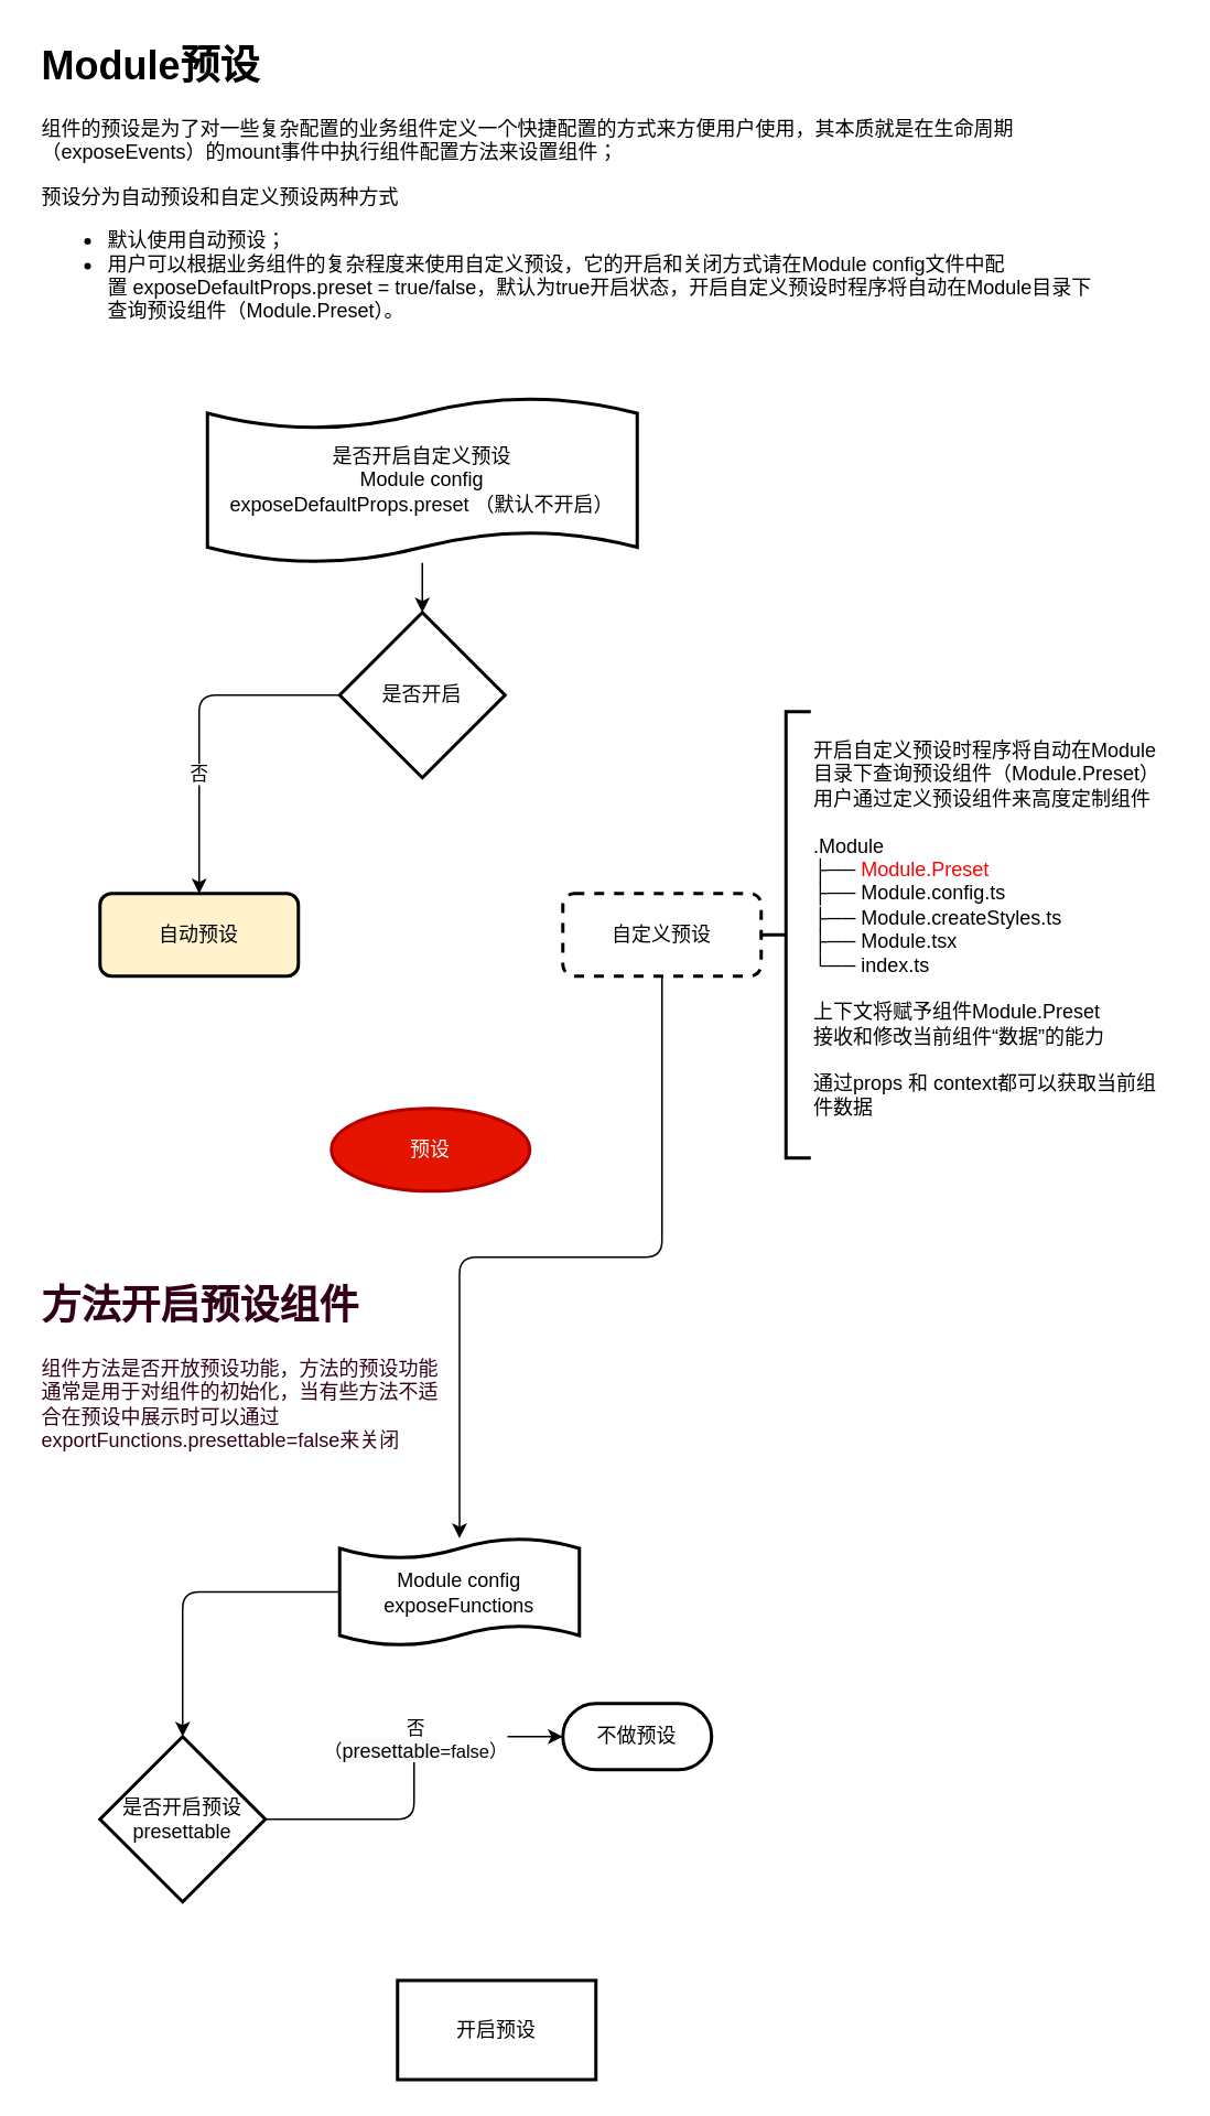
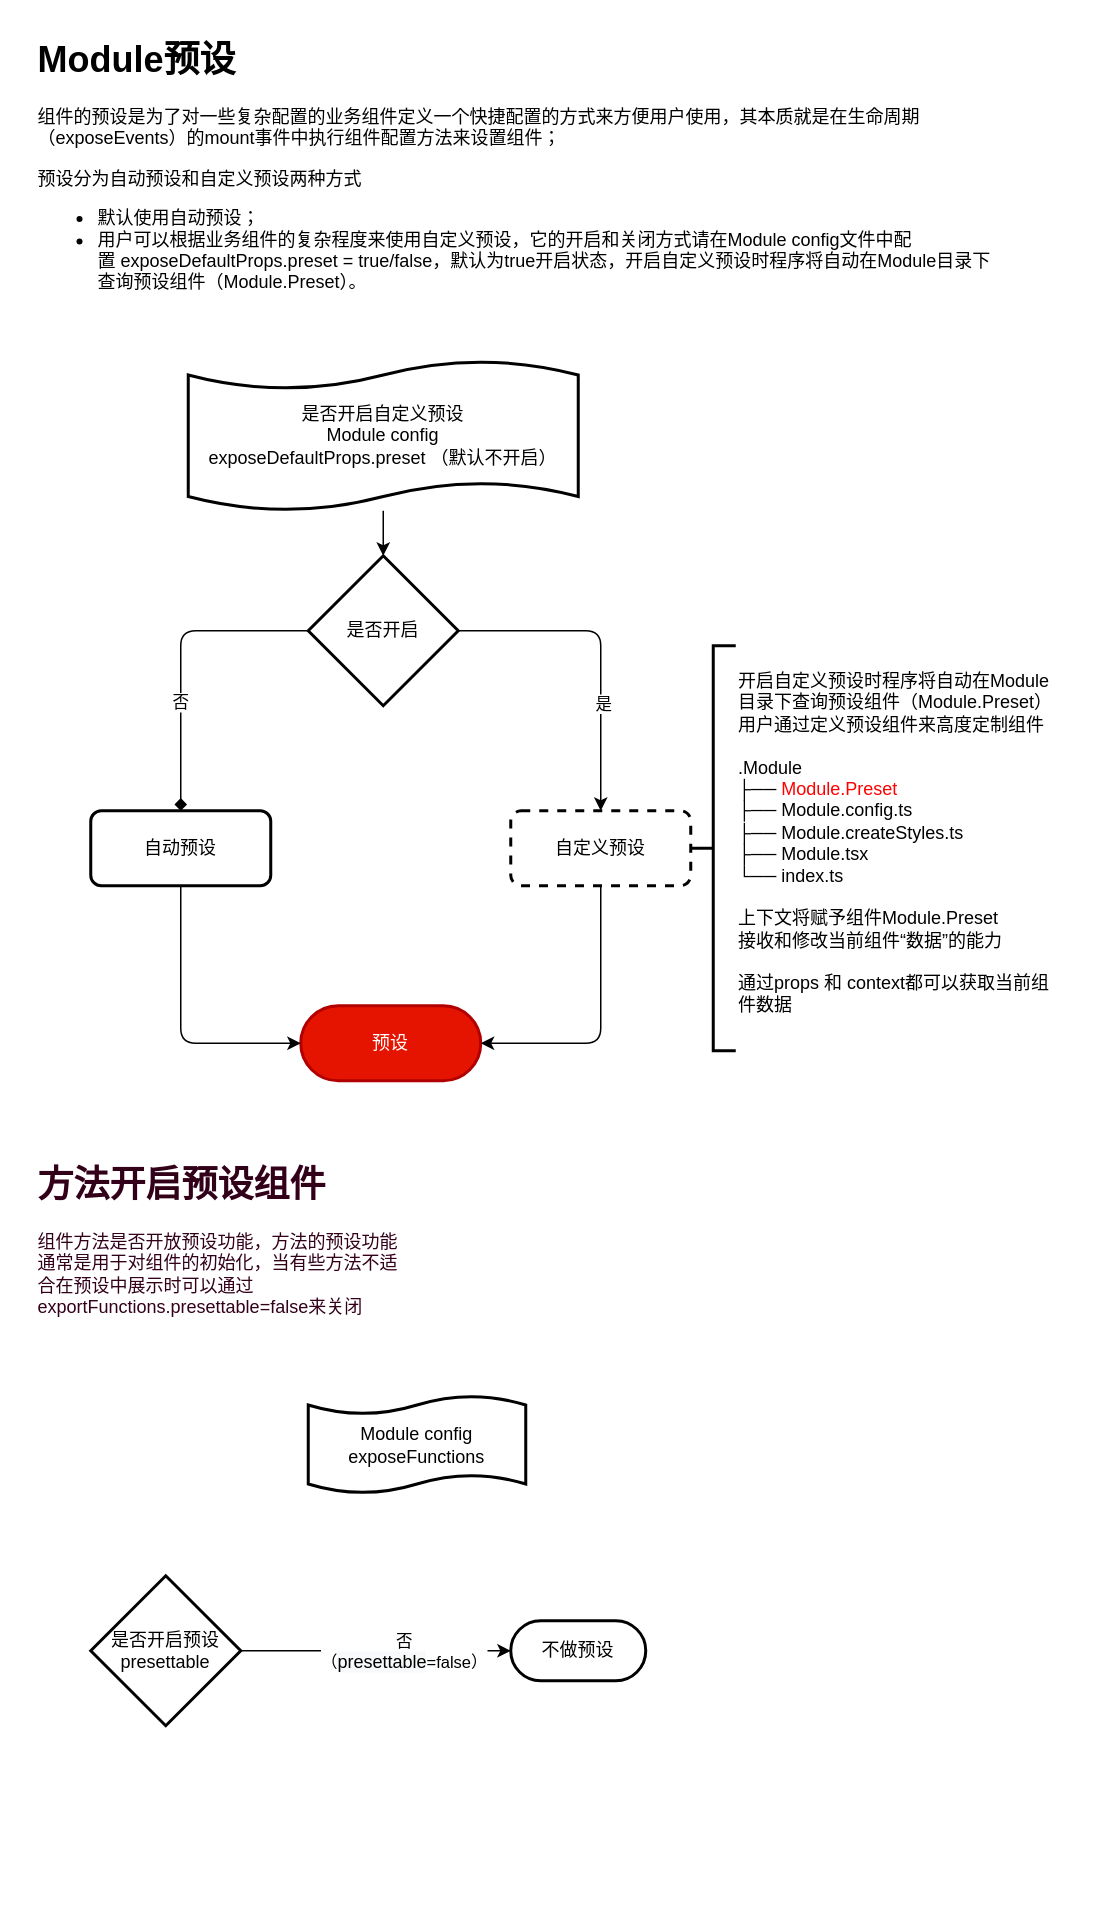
  <mxCell id="0" />
  <mxCell id="1" parent="0" />
- <mxCell id="2" value="" style="edgeStyle=orthogonalEdgeStyle;html=1;strokeColor=default;" edge="1" parent="1" source="3" target="6"><mxGeometry relative="1" as="geometry" /></mxCell>
  <mxCell id="3" value="Module config&lt;br&gt;exposeFunctions" style="shape=tape;whiteSpace=wrap;html=1;strokeWidth=2;size=0.19" vertex="1" parent="1"><mxGeometry x="205" y="930" width="145" height="65" as="geometry" /></mxCell>
  <mxCell id="4" value="" style="edgeStyle=orthogonalEdgeStyle;html=1;exitX=1;exitY=0.5;exitDx=0;exitDy=0;exitPerimeter=0;strokeColor=default;entryX=0;entryY=0.5;entryDx=0;entryDy=0;" edge="1" parent="1" source="6" target="8"><mxGeometry relative="1" as="geometry"><mxPoint x="370" y="1099.5" as="targetPoint" /><Array as="points" /></mxGeometry></mxCell>
  <mxCell id="5" value="否&lt;br&gt;（&lt;span style=&quot;font-size: 12px ; background-color: rgb(248 , 249 , 250)&quot;&gt;presettable&lt;/span&gt;=false）" style="edgeLabel;html=1;align=center;verticalAlign=middle;resizable=0;points=[];" vertex="1" connectable="0" parent="4"><mxGeometry x="0.205" relative="1" as="geometry"><mxPoint as="offset" /></mxGeometry></mxCell>
  <mxCell id="6" value="是否开启预设&lt;br&gt;presettable" style="strokeWidth=2;html=1;shape=mxgraph.flowchart.decision;whiteSpace=wrap;" vertex="1" parent="1"><mxGeometry x="60" y="1050" width="100" height="100" as="geometry" /></mxCell>
- <mxCell id="7" value="开启预设" style="whiteSpace=wrap;html=1;strokeWidth=2;" vertex="1" parent="1"><mxGeometry x="240" y="1197.5" width="120" height="60" as="geometry" /></mxCell>
- <mxCell id="8" value="不做预设" style="rounded=1;whiteSpace=wrap;html=1;arcSize=50;strokeWidth=2;" vertex="1" parent="1"><mxGeometry x="340" y="1030" width="90" height="40" as="geometry" /></mxCell>
+ <mxCell id="8" value="不做预设" style="rounded=1;whiteSpace=wrap;html=1;arcSize=50;strokeWidth=2;" vertex="1" parent="1"><mxGeometry x="340" y="1080" width="90" height="40" as="geometry" /></mxCell>
  <mxCell id="9" style="edgeStyle=orthogonalEdgeStyle;html=1;entryX=0.5;entryY=0;entryDx=0;entryDy=0;entryPerimeter=0;strokeColor=default;" edge="1" parent="1" source="10" target="16"><mxGeometry relative="1" as="geometry" /></mxCell>
  <mxCell id="10" value="是否开启自定义预设&lt;br&gt;Module config&lt;br&gt;&lt;span style=&quot;text-align: left&quot;&gt;exposeDefaultProps.preset （默认不开启）&lt;/span&gt;" style="shape=tape;whiteSpace=wrap;html=1;strokeWidth=2;size=0.19" vertex="1" parent="1"><mxGeometry x="125" y="240" width="260" height="100" as="geometry" /></mxCell>
  <mxCell id="11" value="&lt;h1&gt;Module预设&lt;/h1&gt;&lt;p&gt;组件的预设是为了对一些复杂配置的业务组件定义一个快捷配置的方式来方便用户使用，其本质就是在生命周期（exposeEvents）的mount事件中执行组件配置方法来设置组件；&lt;/p&gt;&lt;p&gt;预设分为自动预设和自定义预设两种方式&lt;/p&gt;&lt;p&gt;&lt;/p&gt;&lt;ul&gt;&lt;li&gt;默认使用自动预设；&lt;/li&gt;&lt;li&gt;用户可以根据业务组件的复杂程度来使用自定义预设，它的开启和关闭方式请在&lt;span style=&quot;text-align: center&quot;&gt;Module config文件中配置&lt;/span&gt;&amp;nbsp;exposeDefaultProps.preset = true/false，默认为true开启状态，开启自定义预设时程序将自动在Module目录下查询预设组件（Module.Preset）。&lt;br&gt;&lt;/li&gt;&lt;/ul&gt;&lt;p&gt;&lt;/p&gt;" style="text;html=1;strokeColor=none;fillColor=none;spacing=5;spacingTop=-20;whiteSpace=wrap;overflow=hidden;rounded=0;" vertex="1" parent="1"><mxGeometry x="20" y="20" width="650" height="240" as="geometry" /></mxCell>
- <mxCell id="12" style="edgeStyle=orthogonalEdgeStyle;html=1;exitX=0;exitY=0.5;exitDx=0;exitDy=0;exitPerimeter=0;entryX=0.5;entryY=0;entryDx=0;entryDy=0;strokeColor=default;" edge="1" parent="1" source="16" target="21"><mxGeometry relative="1" as="geometry" /></mxCell>
+ <mxCell id="12" style="edgeStyle=orthogonalEdgeStyle;html=1;exitX=0;exitY=0.5;exitDx=0;exitDy=0;exitPerimeter=0;entryX=0.5;entryY=0;entryDx=0;entryDy=0;strokeColor=default;endArrow=diamond;" edge="1" parent="1" source="16" target="21"><mxGeometry relative="1" as="geometry" /></mxCell>
  <mxCell id="13" value="否" style="edgeLabel;html=1;align=center;verticalAlign=middle;resizable=0;points=[];" vertex="1" connectable="0" parent="12"><mxGeometry x="0.285" y="-1" relative="1" as="geometry"><mxPoint as="offset" /></mxGeometry></mxCell>
+ <mxCell id="14" style="edgeStyle=orthogonalEdgeStyle;html=1;exitX=1;exitY=0.5;exitDx=0;exitDy=0;exitPerimeter=0;entryX=0.5;entryY=0;entryDx=0;entryDy=0;strokeColor=default;" edge="1" parent="1" source="16" target="19"><mxGeometry relative="1" as="geometry" /></mxCell>
+ <mxCell id="15" value="是" style="edgeLabel;html=1;align=center;verticalAlign=middle;resizable=0;points=[];" vertex="1" connectable="0" parent="14"><mxGeometry x="0.326" y="1" relative="1" as="geometry"><mxPoint as="offset" /></mxGeometry></mxCell>
  <mxCell id="16" value="是否开启" style="strokeWidth=2;html=1;shape=mxgraph.flowchart.decision;whiteSpace=wrap;" vertex="1" parent="1"><mxGeometry x="205" y="370" width="100" height="100" as="geometry" /></mxCell>
- <mxCell id="17" value="预设" style="ellipse;whiteSpace=wrap;html=1;absoluteArcSize=1;arcSize=120;strokeWidth=2;fillColor=#e51400;fontColor=#ffffff;strokeColor=#B20000;" vertex="1" parent="1"><mxGeometry x="200" y="670" width="120" height="50" as="geometry" /></mxCell>
- <mxCell id="18" style="edgeStyle=orthogonalEdgeStyle;html=1;exitX=0.5;exitY=1;exitDx=0;exitDy=0;strokeColor=default;" edge="1" parent="1" source="19" target="3"><mxGeometry relative="1" as="geometry" /></mxCell>
+ <mxCell id="17" value="预设" style="rounded=1;whiteSpace=wrap;html=1;absoluteArcSize=1;arcSize=120;strokeWidth=2;fillColor=#e51400;fontColor=#ffffff;strokeColor=#B20000;" vertex="1" parent="1"><mxGeometry x="200" y="670" width="120" height="50" as="geometry" /></mxCell>
+ <mxCell id="18" style="edgeStyle=orthogonalEdgeStyle;html=1;exitX=0.5;exitY=1;exitDx=0;exitDy=0;entryX=1;entryY=0.5;entryDx=0;entryDy=0;strokeColor=default;" edge="1" parent="1" source="19" target="17"><mxGeometry relative="1" as="geometry" /></mxCell>
  <mxCell id="19" value="自定义预设" style="rounded=1;whiteSpace=wrap;html=1;absoluteArcSize=1;arcSize=14;strokeWidth=2;dashed=1;" vertex="1" parent="1"><mxGeometry x="340" y="540" width="120" height="50" as="geometry" /></mxCell>
- <mxCell id="21" value="自动预设" style="rounded=1;whiteSpace=wrap;html=1;absoluteArcSize=1;arcSize=14;strokeWidth=2;fillColor=#fff2cc;" vertex="1" parent="1"><mxGeometry x="60" y="540" width="120" height="50" as="geometry" /></mxCell>
+ <mxCell id="20" style="edgeStyle=orthogonalEdgeStyle;html=1;exitX=0.5;exitY=1;exitDx=0;exitDy=0;entryX=0;entryY=0.5;entryDx=0;entryDy=0;strokeColor=default;" edge="1" parent="1" source="21" target="17"><mxGeometry relative="1" as="geometry" /></mxCell>
+ <mxCell id="21" value="自动预设" style="rounded=1;whiteSpace=wrap;html=1;absoluteArcSize=1;arcSize=14;strokeWidth=2;" vertex="1" parent="1"><mxGeometry x="60" y="540" width="120" height="50" as="geometry" /></mxCell>
  <mxCell id="22" value="" style="strokeWidth=2;html=1;shape=mxgraph.flowchart.annotation_2;align=left;labelPosition=right;pointerEvents=1;fontColor=#E6E6E6;" vertex="1" parent="1"><mxGeometry x="460" y="430" width="30" height="270" as="geometry" /></mxCell>
  <mxCell id="23" value="开启自定义预设时程序将自动在Module目录下查询预设组件（Module.Preset）&lt;br&gt;用户通过定义预设组件来高度定制组件&lt;br&gt;&lt;br&gt;&lt;div&gt;.Module&lt;/div&gt;&lt;div&gt;├── &lt;font color=&quot;#ff0000&quot;&gt;Module.Preset&lt;/font&gt;&lt;/div&gt;&lt;div&gt;├── Module.config.ts&lt;/div&gt;&lt;div&gt;├── Module.createStyles.ts&lt;/div&gt;&lt;div&gt;├── Module.tsx&lt;/div&gt;&lt;div&gt;└── index.ts&lt;/div&gt;&lt;div&gt;&lt;br&gt;&lt;/div&gt;&lt;div&gt;上下文将赋予组件Module.Preset&lt;/div&gt;&lt;div&gt;接收和修改当前组件“数据”的能力&lt;/div&gt;&lt;div&gt;&lt;br&gt;&lt;/div&gt;&lt;div&gt;通过props 和 context都可以获取当前组件数据&lt;/div&gt;" style="text;html=1;strokeColor=none;fillColor=none;align=left;verticalAlign=top;whiteSpace=wrap;rounded=0;" vertex="1" parent="1"><mxGeometry x="490" y="440" width="220" height="250" as="geometry" /></mxCell>
  <mxCell id="24" value="&lt;h1&gt;方法开启预设组件&lt;/h1&gt;&lt;p&gt;组件方法是否开放预设功能，方法的预设功能通常是用于对组件的初始化，当有些方法不适合在预设中展示时可以通过exportFunctions.presettable=false来关闭&lt;/p&gt;" style="text;html=1;strokeColor=none;fillColor=none;spacing=5;spacingTop=-20;whiteSpace=wrap;overflow=hidden;rounded=0;fontColor=#33001A;" vertex="1" parent="1"><mxGeometry x="20" y="770" width="250" height="120" as="geometry" /></mxCell>
